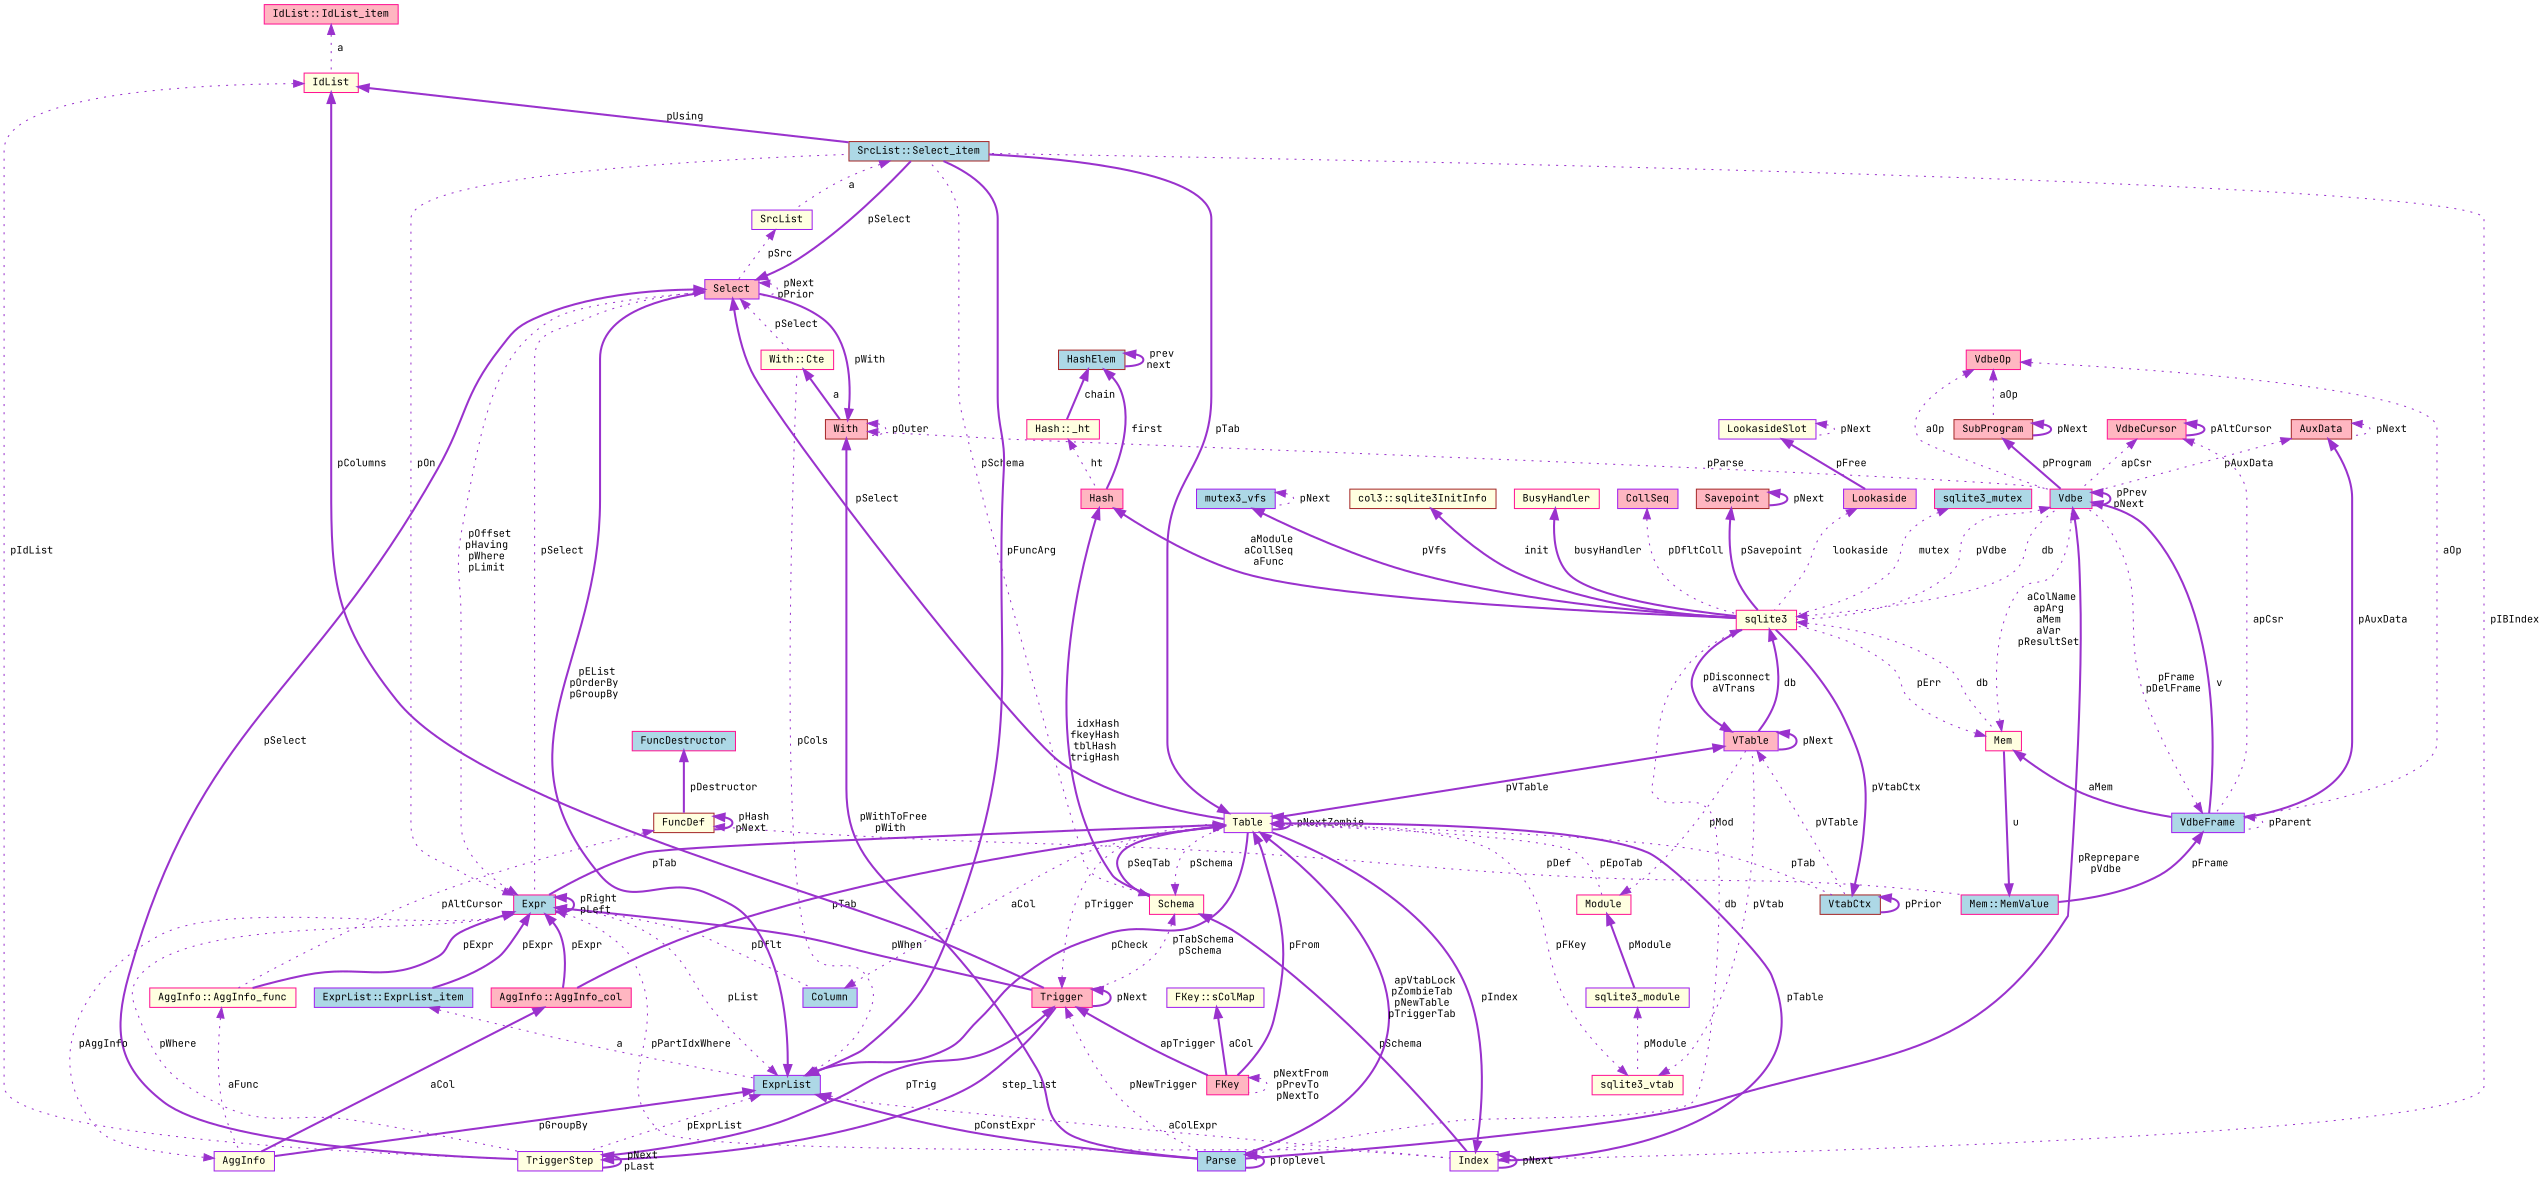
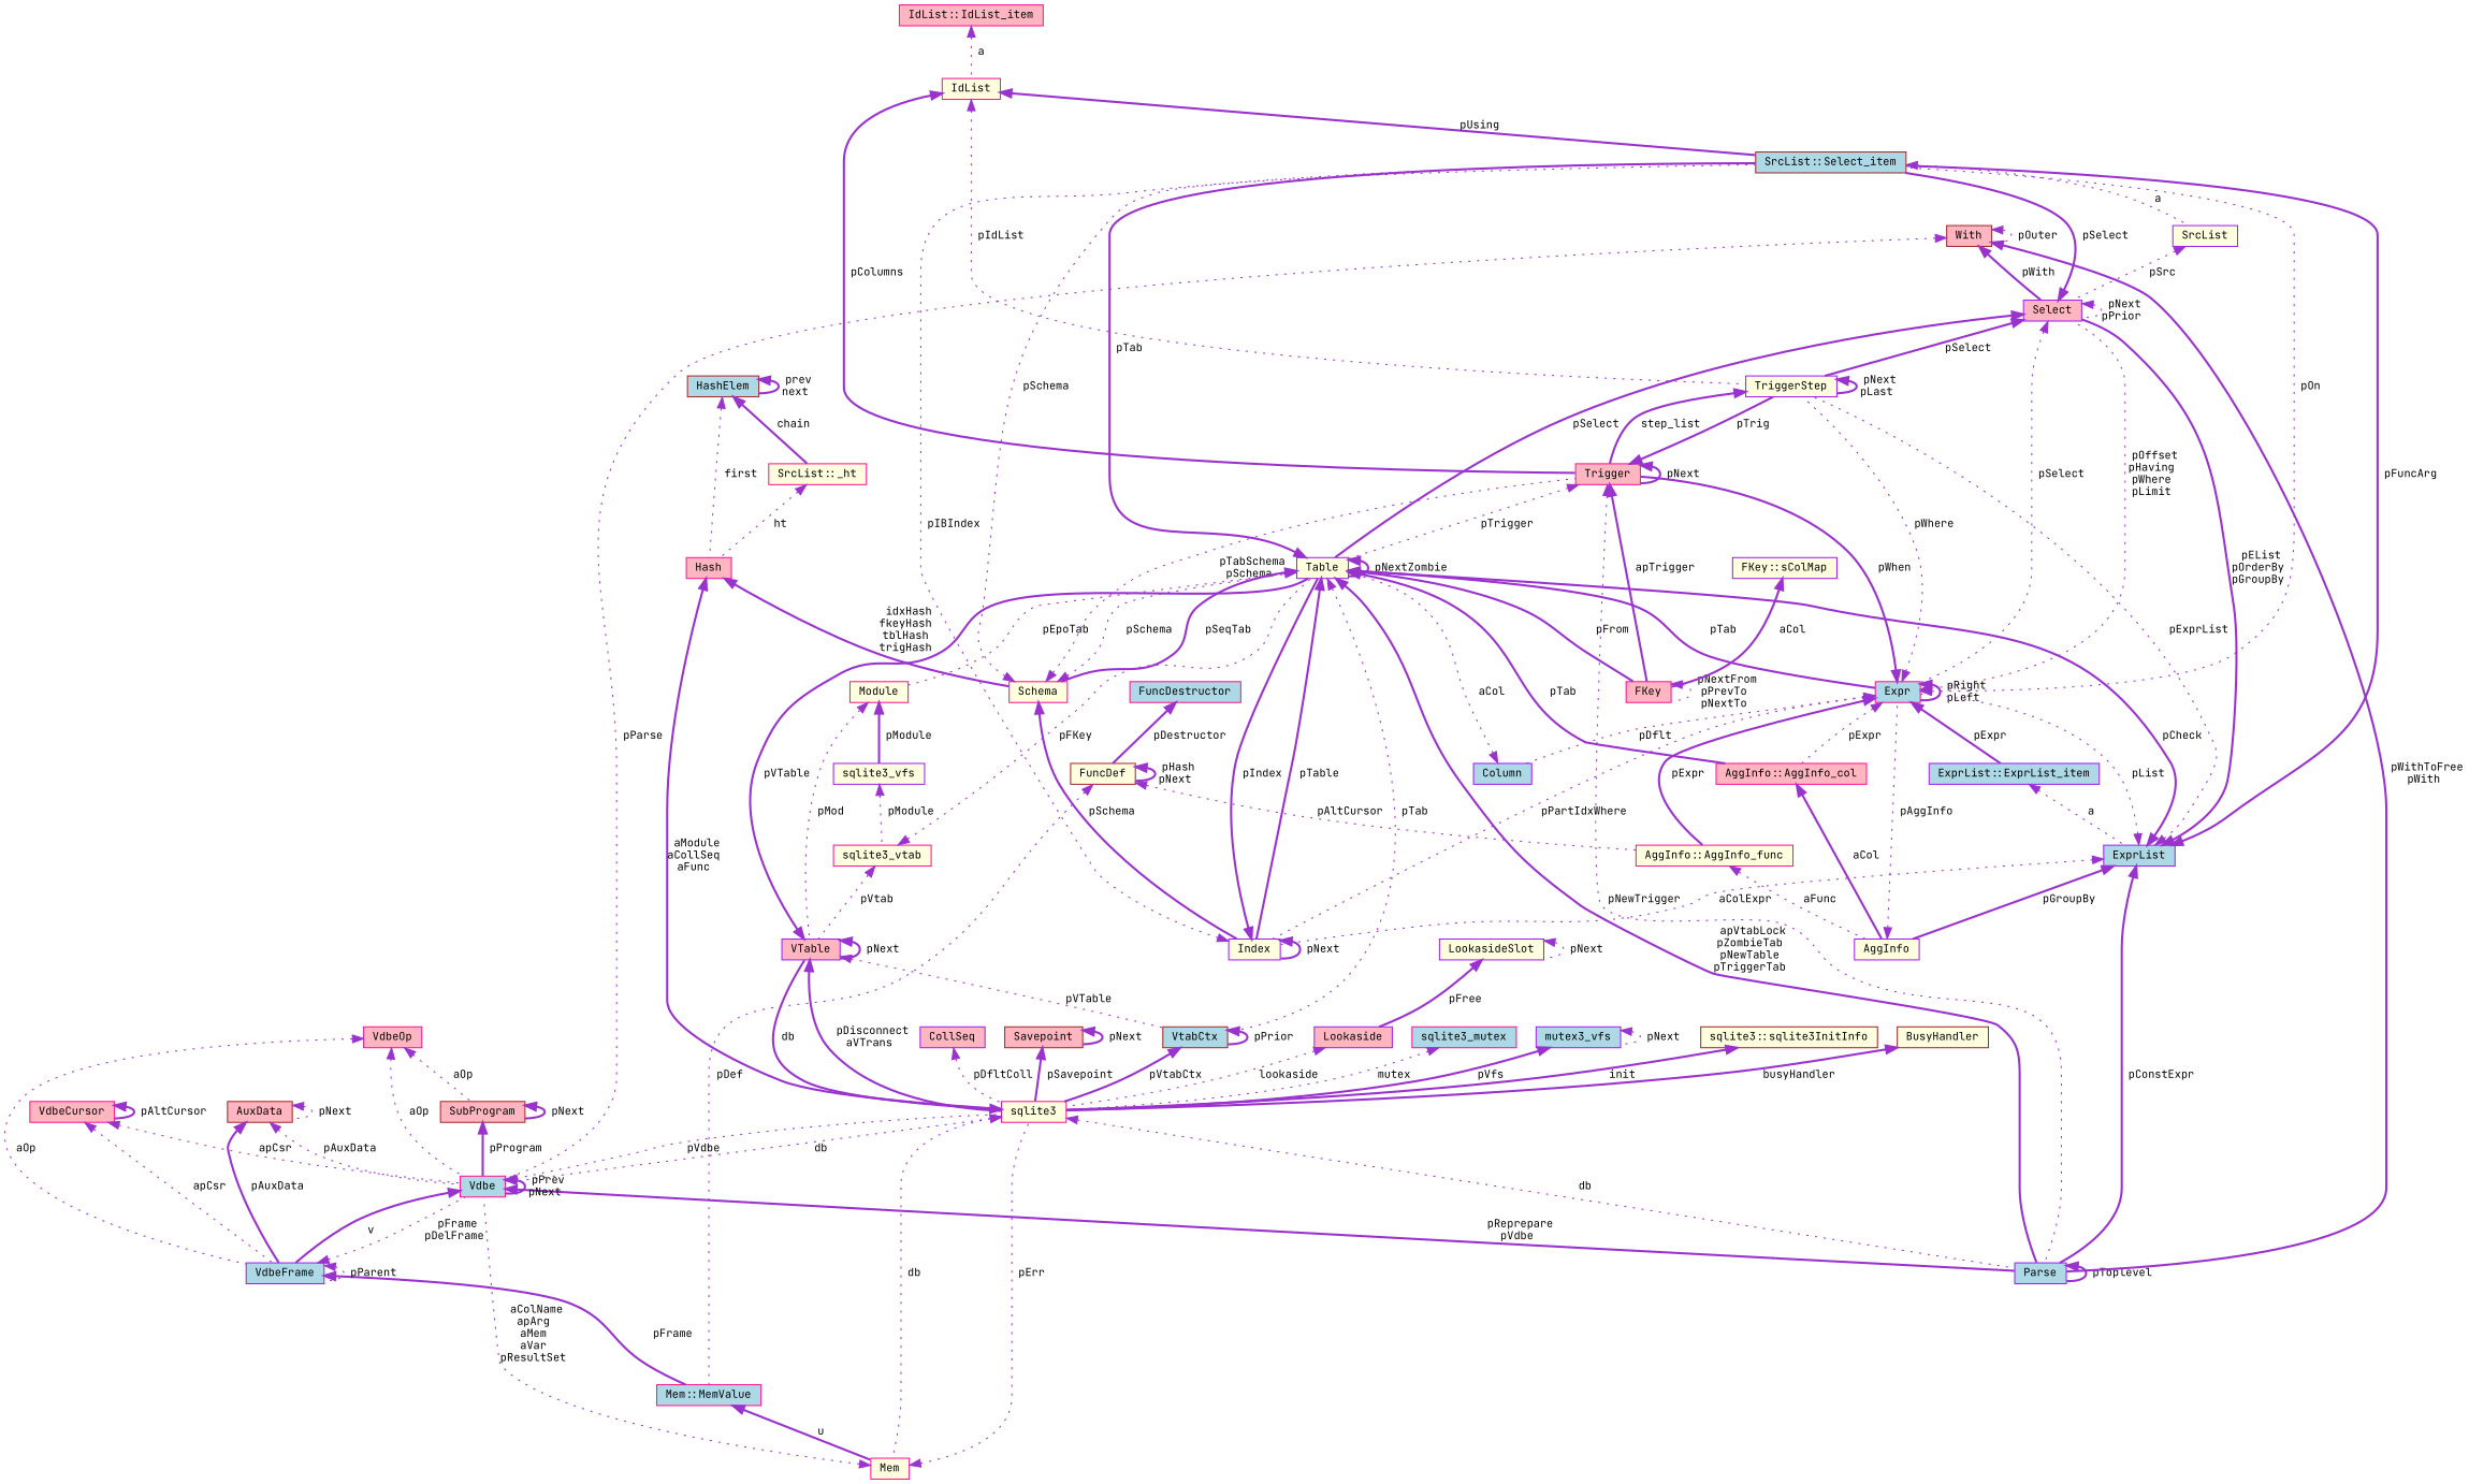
  digraph {
    fontname="JetBrains Mono"
    rankdir=TB
    node [color=deeppink fillcolor=lightyellow fontname="JetBrains Mono" fontsize=10 shape=record style=filled]
    edge [color=darkorchid3 dir=back fontname="JetBrains Mono" fontsize=10 labelfontname=Helvetica labelfontsize=10 style=bold]
    n1 [color=brown fillcolor=lightblue fontcolor=black height=0.2 label="SrcList::Select_item" width=0.4]
    n2 [color=purple height=0.2 label=SrcList width=0.4]
    n3 [color=purple fillcolor=lightpink height=0.2 label=Select width=0.4]
    n4 [height=0.2 label=Schema width=0.4]
    n5 [color=purple height=0.2 label=Table width=0.4]
    n6 [fillcolor=lightpink height=0.2 label=Trigger width=0.4]
    n7 [color=purple height=0.2 label=Index width=0.4]
    n8 [fillcolor=lightblue height=0.2 label=Expr width=0.4]
    n9 [fillcolor=lightpink height=0.2 label="AggInfo::AggInfo_col" width=0.4]
    n10 [fillcolor=lightpink height=0.2 label=FKey width=0.4]
    n11 [color=purple fillcolor=lightblue height=0.2 label=Parse width=0.4]
    n12 [color=brown fillcolor=lightblue height=0.2 label=VtabCtx width=0.4]
    n13 [height=0.2 label=Module width=0.4]
    n14 [color=purple height=0.2 label=TriggerStep width=0.4]
    n15 [color=purple fillcolor=lightblue height=0.2 label=Column width=0.4]
    n16 [height=0.2 label="AggInfo::AggInfo_func" width=0.4]
    n17 [color=purple fillcolor=lightblue height=0.2 label="ExprList::ExprList_item" width=0.4]
    n18 [color=purple height=0.2 label=AggInfo width=0.4]
    n19 [height=0.2 label=sqlite3 width=0.4]
    n20 [color=purple fillcolor=lightpink height=0.2 label=VTable width=0.4]
-   n21 [color=purple height=0.2 label=sqlite3_module width=0.4]
+   n21 [color=purple height=0.2 label=sqlite3_vfs width=0.4]
    n22 [color=purple fillcolor=lightblue height=0.2 label=ExprList width=0.4]
-   n23 [height=0.2 label="With::Cte" width=0.4]
    n24 [color=brown height=0.2 label=FuncDef width=0.4]
    n25 [fillcolor=lightblue height=0.2 label="Mem::MemValue" width=0.4]
    n26 [height=0.2 label=Mem width=0.4]
    n27 [fillcolor=lightblue height=0.2 label=FuncDestructor width=0.4]
    n28 [color=brown fillcolor=lightpink height=0.2 label=With width=0.4]
    n29 [fillcolor=lightblue height=0.2 label=Vdbe width=0.4]
    n30 [color=purple height=0.2 label="FKey::sColMap" width=0.4]
    n31 [height=0.2 label=IdList width=0.4]
    n32 [fillcolor=lightpink height=0.2 label="IdList::IdList_item" width=0.4]
    n33 [color=purple fillcolor=lightblue height=0.2 label=VdbeFrame width=0.4]
    n34 [color=brown fillcolor=lightpink height=0.2 label=AuxData width=0.4]
    n35 [color=brown fillcolor=lightpink height=0.2 label=SubProgram width=0.4]
    n36 [fillcolor=lightpink height=0.2 label=VdbeOp width=0.4]
    n37 [fillcolor=lightpink height=0.2 label=VdbeCursor width=0.4]
    n38 [color=brown fillcolor=lightpink height=0.2 label=Savepoint width=0.4]
    n39 [color=purple fillcolor=lightpink height=0.2 label=Lookaside width=0.4]
    n40 [color=purple height=0.2 label=LookasideSlot width=0.4]
    n41 [fillcolor=lightblue height=0.2 label=sqlite3_mutex width=0.4]
    n42 [color=purple fillcolor=lightblue height=0.2 label=mutex3_vfs width=0.4]
-   n43 [color=brown height=0.2 label="col3::sqlite3InitInfo" width=0.4]
-   n44 [height=0.2 label=BusyHandler width=0.4]
+   n43 [color=brown height=0.2 label="sqlite3::sqlite3InitInfo" width=0.4]
+   n44 [color=brown height=0.2 label=BusyHandler width=0.4]
    n45 [color=purple fillcolor=lightpink height=0.2 label=CollSeq width=0.4]
    n46 [fillcolor=lightpink height=0.2 label=Hash width=0.4]
-   n47 [height=0.2 label="Hash::_ht" width=0.4]
+   n47 [height=0.2 label="SrcList::_ht" width=0.4]
    n48 [color=brown fillcolor=lightblue height=0.2 label=HashElem width=0.4]
    n49 [height=0.2 label=sqlite3_vtab width=0.4]
    n1 -> n2 [label=" a" style=dotted]
    n2 -> n3 [label=" pSrc" style=dotted]
    n3 -> n1 [label=" pSelect"]
    n3 -> n3 [label=" pNext\npPrior" style=dotted]
    n3 -> n5 [label=" pSelect"]
    n3 -> n8 [label=" pSelect" style=dotted]
    n3 -> n14 [label=" pSelect"]
-   n3 -> n23 [label=" pSelect" style=dotted]
    n4 -> n1 [label=" pSchema" style=dotted]
    n4 -> n5 [label=" pSchema" style=dotted]
    n4 -> n6 [label=" pTabSchema\npSchema" style=dotted]
    n4 -> n7 [label=" pSchema"]
    n5 -> n1 [label=" pTab"]
    n5 -> n4 [label=" pSeqTab"]
    n5 -> n5 [label=" pNextZombie"]
    n5 -> n7 [label=" pTable"]
    n5 -> n8 [label=" pTab"]
    n5 -> n9 [label=" pTab"]
    n5 -> n10 [label=" pFrom"]
    n5 -> n11 [label=" apVtabLock\npZombieTab\npNewTable\npTriggerTab"]
    n5 -> n12 [label=" pTab" style=dotted]
    n5 -> n13 [label=" pEpoTab" style=dotted]
    n6 -> n5 [label=" pTrigger" style=dotted]
    n6 -> n6 [label=" pNext"]
    n6 -> n10 [label=" apTrigger"]
    n6 -> n11 [label=" pNewTrigger" style=dotted]
    n6 -> n14 [label=" pTrig"]
    n7 -> n1 [label=" pIBIndex" style=dotted]
    n7 -> n5 [label=" pIndex"]
    n7 -> n7 [label=" pNext"]
    n8 -> n1 [label=" pOn" style=dotted]
    n8 -> n3 [label=" pOffset\npHaving\npWhere\npLimit" style=dotted]
    n8 -> n6 [label=" pWhen"]
    n8 -> n7 [label=" pPartIdxWhere" style=dotted]
    n8 -> n8 [label=" pRight\npLeft"]
-   n8 -> n9 [label=" pExpr"]
+   n8 -> n9 [label=" pExpr" style=dotted]
    n8 -> n14 [label=" pWhere" style=dotted]
    n8 -> n15 [label=" pDflt" style=dotted]
    n8 -> n16 [label=" pExpr"]
    n8 -> n17 [label=" pExpr"]
    n9 -> n18 [label=" aCol"]
    n10 -> n10 [label=" pNextFrom\npPrevTo\npNextTo" style=dotted]
    n11 -> n11 [label=" pToplevel"]
    n12 -> n12 [label=" pPrior"]
    n12 -> n19 [label=" pVtabCtx"]
    n13 -> n20 [label=" pMod" style=dotted]
    n13 -> n21 [label=" pModule"]
    n14 -> n6 [label=" step_list"]
    n14 -> n14 [label=" pNext\npLast"]
    n15 -> n5 [label=" aCol" style=dotted]
    n16 -> n18 [label=" aFunc" style=dotted]
    n17 -> n22 [label=" a" style=dotted]
    n18 -> n8 [label=" pAggInfo" style=dotted]
    n19 -> n11 [label=" db" style=dotted]
    n19 -> n20 [label=" db"]
    n19 -> n26 [label=" db" style=dotted]
    n19 -> n29 [label=" db" style=dotted]
    n20 -> n5 [label=" pVTable"]
    n20 -> n12 [label=" pVTable" style=dotted]
    n20 -> n19 [label=" pDisconnect\naVTrans"]
    n20 -> n20 [label=" pNext"]
    n21 -> n49 [label=" pModule" style=dotted]
    n22 -> n1 [label=" pFuncArg"]
    n22 -> n3 [label=" pEList\npOrderBy\npGroupBy"]
    n22 -> n5 [label=" pCheck"]
    n22 -> n7 [label=" aColExpr" style=dotted]
    n22 -> n8 [label=" pList" style=dotted]
    n22 -> n11 [label=" pConstExpr"]
    n22 -> n14 [label=" pExprList" style=dotted]
    n22 -> n18 [label=" pGroupBy"]
-   n22 -> n23 [label=" pCols" style=dotted]
-   n23 -> n28 [label=" a"]
    n24 -> n16 [label=" pAltCursor" style=dotted]
    n24 -> n24 [label=" pHash\npNext"]
    n24 -> n25 [label=" pDef" style=dotted]
    n25 -> n26 [label=" u"]
    n26 -> n19 [label=" pErr" style=dotted]
    n26 -> n29 [label=" aColName\napArg\naMem\naVar\npResultSet" style=dotted]
-   n26 -> n33 [label=" aMem"]
    n27 -> n24 [label=" pDestructor"]
    n28 -> n3 [label=" pWith"]
    n28 -> n11 [label=" pWithToFree\npWith"]
    n28 -> n28 [label=" pOuter" style=dotted]
    n28 -> n29 [label=" pParse" style=dotted]
    n29 -> n11 [label=" pReprepare\npVdbe"]
    n29 -> n19 [label=" pVdbe" style=dotted]
    n29 -> n29 [label=" pPrev\npNext"]
    n29 -> n33 [label=" v"]
    n30 -> n10 [label=" aCol"]
    n31 -> n1 [label=" pUsing"]
    n31 -> n6 [label=" pColumns"]
    n31 -> n14 [label=" pIdList" style=dotted]
    n32 -> n31 [label=" a" style=dotted]
    n33 -> n25 [label=" pFrame"]
    n33 -> n29 [label=" pFrame\npDelFrame" style=dotted]
    n33 -> n33 [label=" pParent" style=dotted]
    n34 -> n29 [label=" pAuxData" style=dotted]
    n34 -> n33 [label=" pAuxData"]
    n34 -> n34 [label=" pNext" style=dotted]
    n35 -> n29 [label=" pProgram"]
    n35 -> n35 [label=" pNext"]
    n36 -> n29 [label=" aOp" style=dotted]
    n36 -> n33 [label=" aOp" style=dotted]
    n36 -> n35 [label=" aOp" style=dotted]
    n37 -> n29 [label=" apCsr" style=dotted]
    n37 -> n33 [label=" apCsr" style=dotted]
    n37 -> n37 [label=" pAltCursor"]
    n38 -> n19 [label=" pSavepoint"]
    n38 -> n38 [label=" pNext"]
    n39 -> n19 [label=" lookaside" style=dotted]
    n40 -> n39 [label=" pFree"]
    n40 -> n40 [label=" pNext" style=dotted]
    n41 -> n19 [label=" mutex" style=dotted]
    n42 -> n19 [label=" pVfs"]
    n42 -> n42 [label=" pNext" style=dotted]
    n43 -> n19 [label=" init"]
    n44 -> n19 [label=" busyHandler"]
    n45 -> n19 [label=" pDfltColl" style=dotted]
    n46 -> n4 [label=" idxHash\nfkeyHash\ntblHash\ntrigHash"]
    n46 -> n19 [label=" aModule\naCollSeq\naFunc"]
    n47 -> n46 [label=" ht" style=dotted]
-   n48 -> n46 [label=" first"]
+   n48 -> n46 [label=" first" style=dotted]
    n48 -> n47 [label=" chain"]
    n48 -> n48 [label=" prev\nnext"]
    n49 -> n5 [label=" pFKey" style=dotted]
    n49 -> n20 [label=" pVtab" style=dotted]
  }
